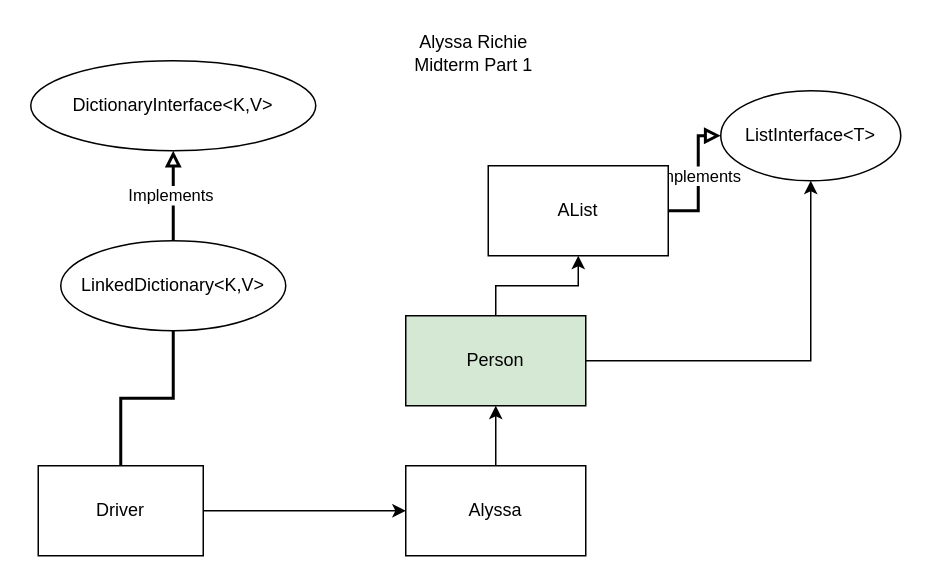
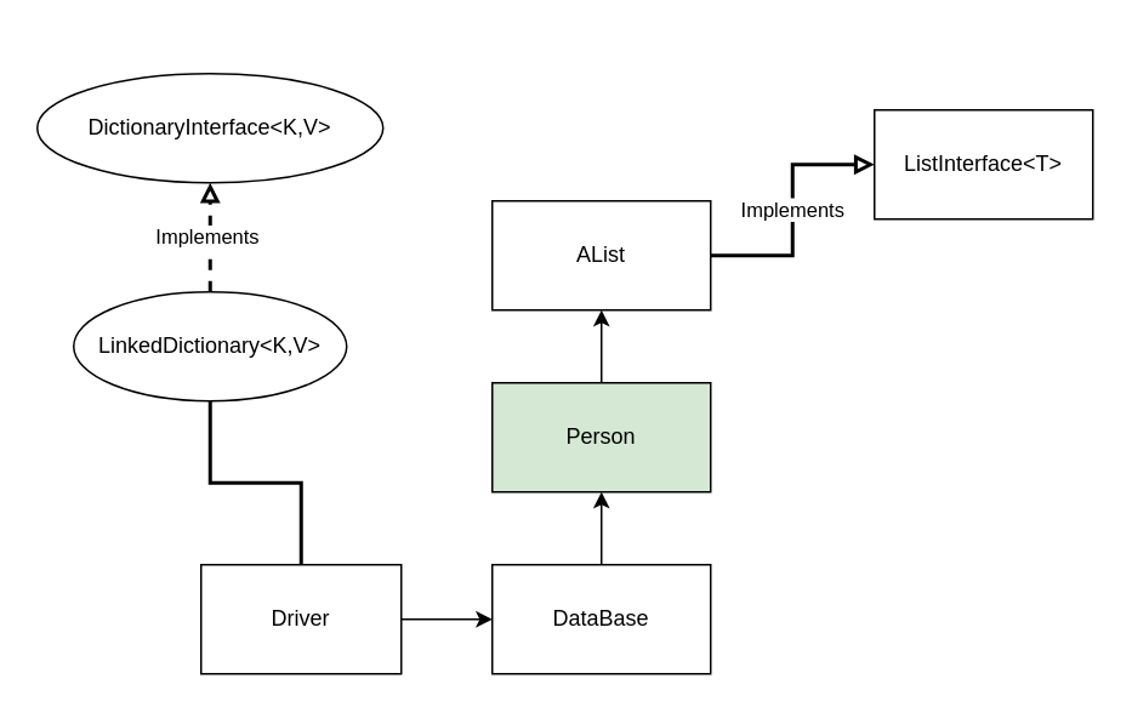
  <mxCell id="0" />
  <mxCell id="1" parent="0" />
- <mxCell id="2" value="ListInterface&amp;lt;T&amp;gt;" style="ellipse;whiteSpace=wrap;html=1;" vertex="1" parent="1"><mxGeometry x="480" y="60" width="120" height="60" as="geometry" /></mxCell>
+ <mxCell id="2" value="ListInterface&amp;lt;T&amp;gt;" style="rounded=0;whiteSpace=wrap;html=1;" vertex="1" parent="1"><mxGeometry x="480" y="60" width="120" height="60" as="geometry" /></mxCell>
  <mxCell id="3" value="Implements" style="edgeStyle=orthogonalEdgeStyle;orthogonalLoop=1;jettySize=auto;html=1;entryX=0;entryY=0.5;entryDx=0;entryDy=0;endArrow=block;endFill=0;rounded=0;strokeWidth=2;" edge="1" parent="1" source="4" target="2"><mxGeometry relative="1" as="geometry" /></mxCell>
- <mxCell id="4" value="AList" style="rounded=0;whiteSpace=wrap;html=1;" vertex="1" parent="1"><mxGeometry x="325" y="110" width="120" height="60" as="geometry" /></mxCell>
+ <mxCell id="4" value="AList" style="rounded=0;whiteSpace=wrap;html=1;" vertex="1" parent="1"><mxGeometry x="270" y="110" width="120" height="60" as="geometry" /></mxCell>
  <mxCell id="5" style="edgeStyle=orthogonalEdgeStyle;rounded=0;orthogonalLoop=1;jettySize=auto;html=1;entryX=0.5;entryY=1;entryDx=0;entryDy=0;fontStyle=0" edge="1" parent="1" source="7" target="4"><mxGeometry relative="1" as="geometry"><mxPoint x="360" y="190" as="targetPoint" /></mxGeometry></mxCell>
- <mxCell id="6" style="edgeStyle=orthogonalEdgeStyle;rounded=0;orthogonalLoop=1;jettySize=auto;html=1;entryX=0.5;entryY=1;entryDx=0;entryDy=0;" edge="1" parent="1" source="7" target="2"><mxGeometry relative="1" as="geometry" /></mxCell>
  <mxCell id="7" value="Person" style="rounded=0;whiteSpace=wrap;html=1;fillColor=#d5e8d4;" vertex="1" parent="1"><mxGeometry x="270" y="210" width="120" height="60" as="geometry" /></mxCell>
  <mxCell id="8" style="edgeStyle=orthogonalEdgeStyle;rounded=0;orthogonalLoop=1;jettySize=auto;html=1;entryX=0.5;entryY=1;entryDx=0;entryDy=0;" edge="1" parent="1" source="9" target="7"><mxGeometry relative="1" as="geometry" /></mxCell>
- <mxCell id="9" value="Alyssa" style="rounded=0;whiteSpace=wrap;html=1;" vertex="1" parent="1"><mxGeometry x="270" y="310" width="120" height="60" as="geometry" /></mxCell>
+ <mxCell id="9" value="DataBase" style="rounded=0;whiteSpace=wrap;html=1;" vertex="1" parent="1"><mxGeometry x="270" y="310" width="120" height="60" as="geometry" /></mxCell>
  <mxCell id="10" style="edgeStyle=orthogonalEdgeStyle;rounded=0;orthogonalLoop=1;jettySize=auto;html=1;entryX=0;entryY=0.5;entryDx=0;entryDy=0;" edge="1" parent="1" source="12" target="9"><mxGeometry relative="1" as="geometry" /></mxCell>
  <mxCell id="11" style="edgeStyle=orthogonalEdgeStyle;rounded=0;orthogonalLoop=1;jettySize=auto;html=1;entryX=0.5;entryY=1;entryDx=0;entryDy=0;endArrow=none;endFill=0;strokeWidth=2;" edge="1" parent="1" source="12" target="14"><mxGeometry relative="1" as="geometry" /></mxCell>
- <mxCell id="12" value="Driver" style="rounded=0;whiteSpace=wrap;html=1;" vertex="1" parent="1"><mxGeometry x="25" y="310" width="110" height="60" as="geometry" /></mxCell>
- <mxCell id="13" value="Implements&amp;nbsp;" style="edgeStyle=orthogonalEdgeStyle;rounded=0;orthogonalLoop=1;jettySize=auto;html=1;entryX=0.5;entryY=1;entryDx=0;entryDy=0;strokeWidth=2;endArrow=block;endFill=0;" edge="1" parent="1" source="14" target="15"><mxGeometry relative="1" as="geometry" /></mxCell>
+ <mxCell id="12" value="Driver" style="rounded=0;whiteSpace=wrap;html=1;" vertex="1" parent="1"><mxGeometry x="110" y="310" width="110" height="60" as="geometry" /></mxCell>
+ <mxCell id="13" value="Implements&amp;nbsp;" style="edgeStyle=orthogonalEdgeStyle;rounded=0;orthogonalLoop=1;jettySize=auto;html=1;entryX=0.5;entryY=1;entryDx=0;entryDy=0;strokeWidth=2;endArrow=block;endFill=0;dashed=1;" edge="1" parent="1" source="14" target="15"><mxGeometry relative="1" as="geometry" /></mxCell>
  <mxCell id="14" value="LinkedDictionary&amp;lt;K,V&amp;gt;" style="ellipse;whiteSpace=wrap;html=1;" vertex="1" parent="1"><mxGeometry x="40" y="160" width="150" height="60" as="geometry" /></mxCell>
  <mxCell id="15" value="DictionaryInterface&amp;lt;K,V&amp;gt;" style="ellipse;whiteSpace=wrap;html=1;" vertex="1" parent="1"><mxGeometry x="20" y="40" width="190" height="60" as="geometry" /></mxCell>
- <mxCell id="16" value="Alyssa Richie&lt;br&gt;Midterm Part 1&lt;br&gt;" style="text;html=1;align=center;verticalAlign=middle;resizable=0;points=[];autosize=1;strokeColor=none;fillColor=none;" vertex="1" parent="1"><mxGeometry x="270" y="20" width="90" height="30" as="geometry" /></mxCell>
